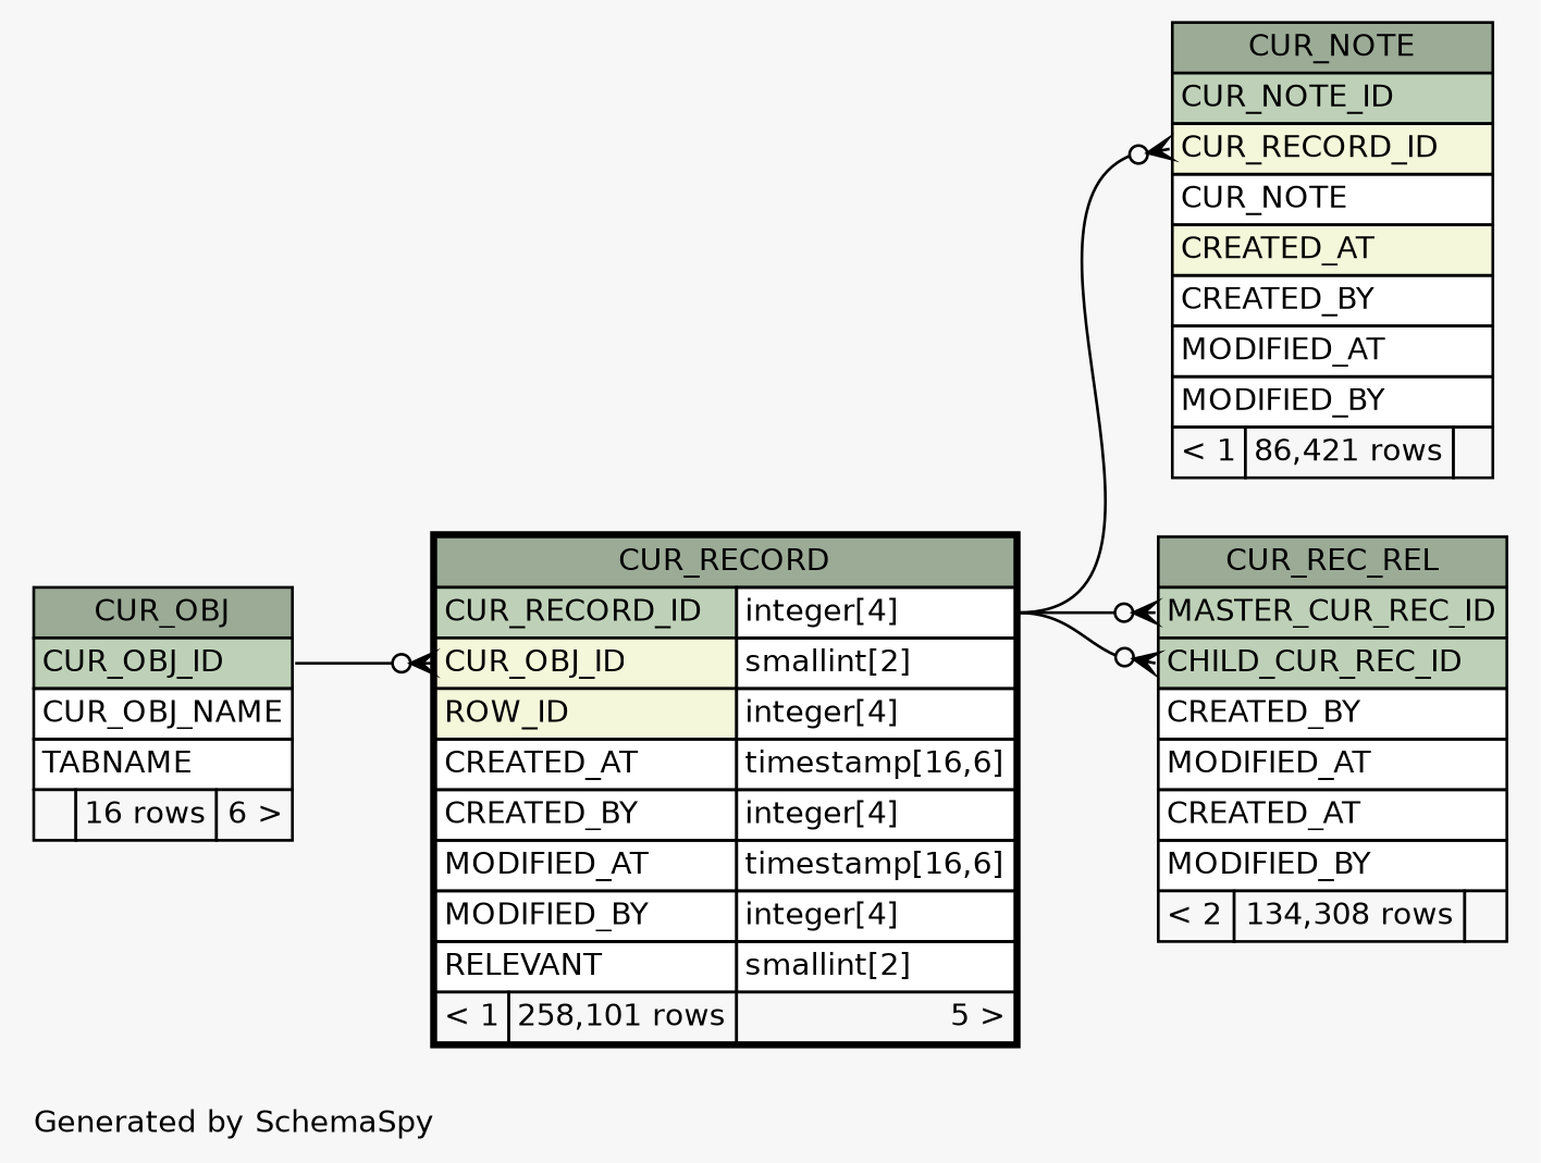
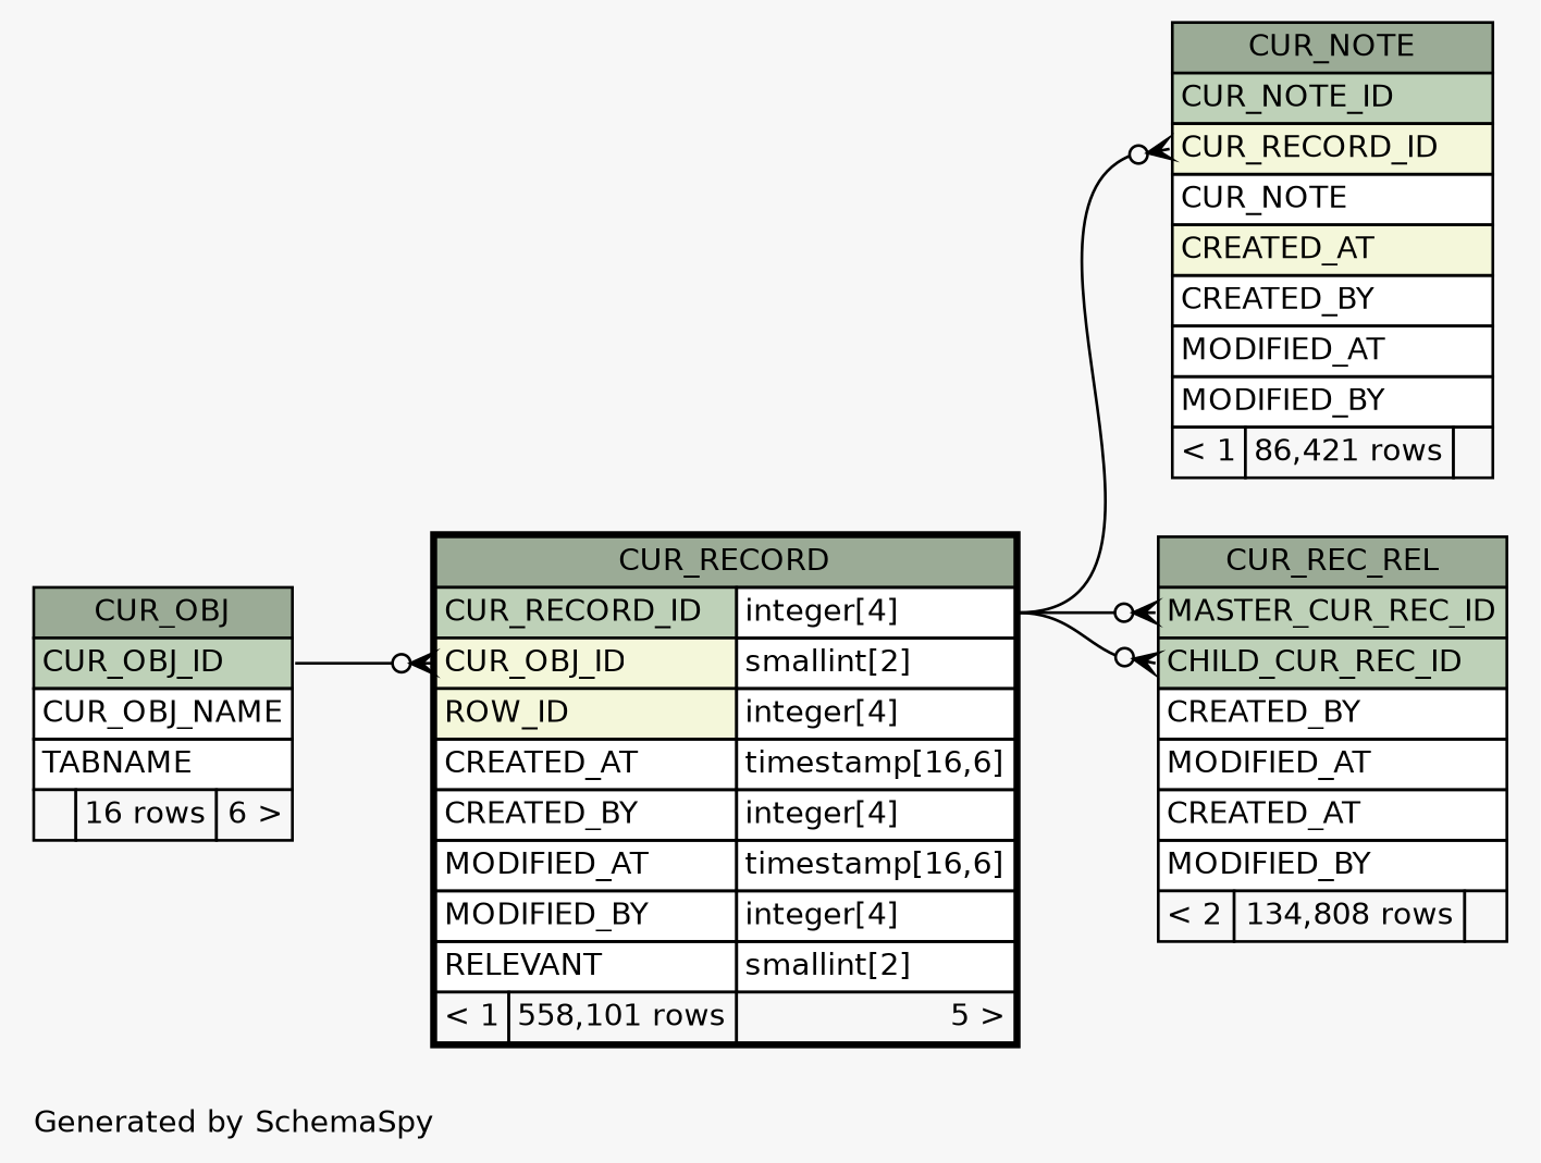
  digraph {
    bgcolor="#f7f7f7"
    fontname=Helvetica
    fontsize=11
    label="\nGenerated by SchemaSpy"
    labeljust=l
    nodesep=0.18
    rankdir=RL
    ranksep=0.46
    node [fontname=Helvetica fontsize=11 shape=plaintext]
    edge [arrowhead=none arrowsize=0.8 arrowtail=crowodot dir=back headport="CUR_RECORD_ID.type:e"]
    n1 [label=<     <TABLE BORDER="0" CELLBORDER="1" CELLSPACING="0" BGCOLOR="#ffffff">       <TR><TD COLSPAN="3" BGCOLOR="#9bab96" ALIGN="CENTER">CUR_NOTE</TD></TR>       <TR><TD PORT="CUR_NOTE_ID" COLSPAN="3" BGCOLOR="#bed1b8" ALIGN="LEFT">CUR_NOTE_ID</TD></TR>       <TR><TD PORT="CUR_RECORD_ID" COLSPAN="3" BGCOLOR="#f4f7da" ALIGN="LEFT">CUR_RECORD_ID</TD></TR>       <TR><TD PORT="CUR_NOTE" COLSPAN="3" ALIGN="LEFT">CUR_NOTE</TD></TR>       <TR><TD PORT="CREATED_AT" COLSPAN="3" BGCOLOR="#f4f7da" ALIGN="LEFT">CREATED_AT</TD></TR>       <TR><TD PORT="CREATED_BY" COLSPAN="3" ALIGN="LEFT">CREATED_BY</TD></TR>       <TR><TD PORT="MODIFIED_AT" COLSPAN="3" ALIGN="LEFT">MODIFIED_AT</TD></TR>       <TR><TD PORT="MODIFIED_BY" COLSPAN="3" ALIGN="LEFT">MODIFIED_BY</TD></TR>       <TR><TD ALIGN="LEFT" BGCOLOR="#f7f7f7">&lt; 1</TD><TD ALIGN="RIGHT" BGCOLOR="#f7f7f7">86,421 rows</TD><TD ALIGN="RIGHT" BGCOLOR="#f7f7f7">  </TD></TR>     </TABLE>>]
-   n2 [label=<     <TABLE BORDER="2" CELLBORDER="1" CELLSPACING="0" BGCOLOR="#ffffff">       <TR><TD COLSPAN="3" BGCOLOR="#9bab96" ALIGN="CENTER">CUR_RECORD</TD></TR>       <TR><TD PORT="CUR_RECORD_ID" COLSPAN="2" BGCOLOR="#bed1b8" ALIGN="LEFT">CUR_RECORD_ID</TD><TD PORT="CUR_RECORD_ID.type" ALIGN="LEFT">integer[4]</TD></TR>       <TR><TD PORT="CUR_OBJ_ID" COLSPAN="2" BGCOLOR="#f4f7da" ALIGN="LEFT">CUR_OBJ_ID</TD><TD PORT="CUR_OBJ_ID.type" ALIGN="LEFT">smallint[2]</TD></TR>       <TR><TD PORT="ROW_ID" COLSPAN="2" BGCOLOR="#f4f7da" ALIGN="LEFT">ROW_ID</TD><TD PORT="ROW_ID.type" ALIGN="LEFT">integer[4]</TD></TR>       <TR><TD PORT="CREATED_AT" COLSPAN="2" ALIGN="LEFT">CREATED_AT</TD><TD PORT="CREATED_AT.type" ALIGN="LEFT">timestamp[16,6]</TD></TR>       <TR><TD PORT="CREATED_BY" COLSPAN="2" ALIGN="LEFT">CREATED_BY</TD><TD PORT="CREATED_BY.type" ALIGN="LEFT">integer[4]</TD></TR>       <TR><TD PORT="MODIFIED_AT" COLSPAN="2" ALIGN="LEFT">MODIFIED_AT</TD><TD PORT="MODIFIED_AT.type" ALIGN="LEFT">timestamp[16,6]</TD></TR>       <TR><TD PORT="MODIFIED_BY" COLSPAN="2" ALIGN="LEFT">MODIFIED_BY</TD><TD PORT="MODIFIED_BY.type" ALIGN="LEFT">integer[4]</TD></TR>       <TR><TD PORT="RELEVANT" COLSPAN="2" ALIGN="LEFT">RELEVANT</TD><TD PORT="RELEVANT.type" ALIGN="LEFT">smallint[2]</TD></TR>       <TR><TD ALIGN="LEFT" BGCOLOR="#f7f7f7">&lt; 1</TD><TD ALIGN="RIGHT" BGCOLOR="#f7f7f7">258,101 rows</TD><TD ALIGN="RIGHT" BGCOLOR="#f7f7f7">5 &gt;</TD></TR>     </TABLE>>]
+   n2 [label=<     <TABLE BORDER="2" CELLBORDER="1" CELLSPACING="0" BGCOLOR="#ffffff">       <TR><TD COLSPAN="3" BGCOLOR="#9bab96" ALIGN="CENTER">CUR_RECORD</TD></TR>       <TR><TD PORT="CUR_RECORD_ID" COLSPAN="2" BGCOLOR="#bed1b8" ALIGN="LEFT">CUR_RECORD_ID</TD><TD PORT="CUR_RECORD_ID.type" ALIGN="LEFT">integer[4]</TD></TR>       <TR><TD PORT="CUR_OBJ_ID" COLSPAN="2" BGCOLOR="#f4f7da" ALIGN="LEFT">CUR_OBJ_ID</TD><TD PORT="CUR_OBJ_ID.type" ALIGN="LEFT">smallint[2]</TD></TR>       <TR><TD PORT="ROW_ID" COLSPAN="2" BGCOLOR="#f4f7da" ALIGN="LEFT">ROW_ID</TD><TD PORT="ROW_ID.type" ALIGN="LEFT">integer[4]</TD></TR>       <TR><TD PORT="CREATED_AT" COLSPAN="2" ALIGN="LEFT">CREATED_AT</TD><TD PORT="CREATED_AT.type" ALIGN="LEFT">timestamp[16,6]</TD></TR>       <TR><TD PORT="CREATED_BY" COLSPAN="2" ALIGN="LEFT">CREATED_BY</TD><TD PORT="CREATED_BY.type" ALIGN="LEFT">integer[4]</TD></TR>       <TR><TD PORT="MODIFIED_AT" COLSPAN="2" ALIGN="LEFT">MODIFIED_AT</TD><TD PORT="MODIFIED_AT.type" ALIGN="LEFT">timestamp[16,6]</TD></TR>       <TR><TD PORT="MODIFIED_BY" COLSPAN="2" ALIGN="LEFT">MODIFIED_BY</TD><TD PORT="MODIFIED_BY.type" ALIGN="LEFT">integer[4]</TD></TR>       <TR><TD PORT="RELEVANT" COLSPAN="2" ALIGN="LEFT">RELEVANT</TD><TD PORT="RELEVANT.type" ALIGN="LEFT">smallint[2]</TD></TR>       <TR><TD ALIGN="LEFT" BGCOLOR="#f7f7f7">&lt; 1</TD><TD ALIGN="RIGHT" BGCOLOR="#f7f7f7">558,101 rows</TD><TD ALIGN="RIGHT" BGCOLOR="#f7f7f7">5 &gt;</TD></TR>     </TABLE>>]
    n3 [label=<     <TABLE BORDER="0" CELLBORDER="1" CELLSPACING="0" BGCOLOR="#ffffff">       <TR><TD COLSPAN="3" BGCOLOR="#9bab96" ALIGN="CENTER">CUR_OBJ</TD></TR>       <TR><TD PORT="CUR_OBJ_ID" COLSPAN="3" BGCOLOR="#bed1b8" ALIGN="LEFT">CUR_OBJ_ID</TD></TR>       <TR><TD PORT="CUR_OBJ_NAME" COLSPAN="3" ALIGN="LEFT">CUR_OBJ_NAME</TD></TR>       <TR><TD PORT="TABNAME" COLSPAN="3" ALIGN="LEFT">TABNAME</TD></TR>       <TR><TD ALIGN="LEFT" BGCOLOR="#f7f7f7">  </TD><TD ALIGN="RIGHT" BGCOLOR="#f7f7f7">16 rows</TD><TD ALIGN="RIGHT" BGCOLOR="#f7f7f7">6 &gt;</TD></TR>     </TABLE>>]
-   n4 [label=<     <TABLE BORDER="0" CELLBORDER="1" CELLSPACING="0" BGCOLOR="#ffffff">       <TR><TD COLSPAN="3" BGCOLOR="#9bab96" ALIGN="CENTER">CUR_REC_REL</TD></TR>       <TR><TD PORT="MASTER_CUR_REC_ID" COLSPAN="3" BGCOLOR="#bed1b8" ALIGN="LEFT">MASTER_CUR_REC_ID</TD></TR>       <TR><TD PORT="CHILD_CUR_REC_ID" COLSPAN="3" BGCOLOR="#bed1b8" ALIGN="LEFT">CHILD_CUR_REC_ID</TD></TR>       <TR><TD PORT="CREATED_BY" COLSPAN="3" ALIGN="LEFT">CREATED_BY</TD></TR>       <TR><TD PORT="MODIFIED_AT" COLSPAN="3" ALIGN="LEFT">MODIFIED_AT</TD></TR>       <TR><TD PORT="CREATED_AT" COLSPAN="3" ALIGN="LEFT">CREATED_AT</TD></TR>       <TR><TD PORT="MODIFIED_BY" COLSPAN="3" ALIGN="LEFT">MODIFIED_BY</TD></TR>       <TR><TD ALIGN="LEFT" BGCOLOR="#f7f7f7">&lt; 2</TD><TD ALIGN="RIGHT" BGCOLOR="#f7f7f7">134,308 rows</TD><TD ALIGN="RIGHT" BGCOLOR="#f7f7f7">  </TD></TR>     </TABLE>>]
+   n4 [label=<     <TABLE BORDER="0" CELLBORDER="1" CELLSPACING="0" BGCOLOR="#ffffff">       <TR><TD COLSPAN="3" BGCOLOR="#9bab96" ALIGN="CENTER">CUR_REC_REL</TD></TR>       <TR><TD PORT="MASTER_CUR_REC_ID" COLSPAN="3" BGCOLOR="#bed1b8" ALIGN="LEFT">MASTER_CUR_REC_ID</TD></TR>       <TR><TD PORT="CHILD_CUR_REC_ID" COLSPAN="3" BGCOLOR="#bed1b8" ALIGN="LEFT">CHILD_CUR_REC_ID</TD></TR>       <TR><TD PORT="CREATED_BY" COLSPAN="3" ALIGN="LEFT">CREATED_BY</TD></TR>       <TR><TD PORT="MODIFIED_AT" COLSPAN="3" ALIGN="LEFT">MODIFIED_AT</TD></TR>       <TR><TD PORT="CREATED_AT" COLSPAN="3" ALIGN="LEFT">CREATED_AT</TD></TR>       <TR><TD PORT="MODIFIED_BY" COLSPAN="3" ALIGN="LEFT">MODIFIED_BY</TD></TR>       <TR><TD ALIGN="LEFT" BGCOLOR="#f7f7f7">&lt; 2</TD><TD ALIGN="RIGHT" BGCOLOR="#f7f7f7">134,808 rows</TD><TD ALIGN="RIGHT" BGCOLOR="#f7f7f7">  </TD></TR>     </TABLE>>]
    n1 -> n2 [tailport="CUR_RECORD_ID:w"]
    n2 -> n3 [headport="CUR_OBJ_ID:e" tailport="CUR_OBJ_ID:w"]
    n4 -> n2 [tailport="CHILD_CUR_REC_ID:w"]
    n4 -> n2 [tailport="MASTER_CUR_REC_ID:w"]
  }
